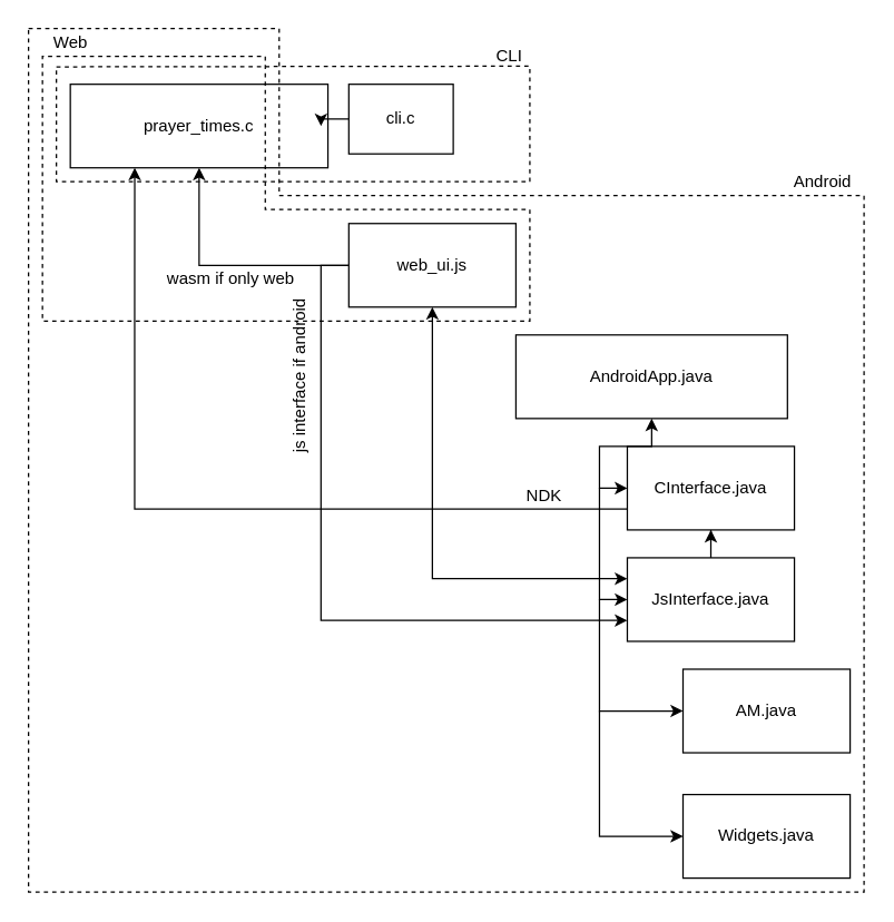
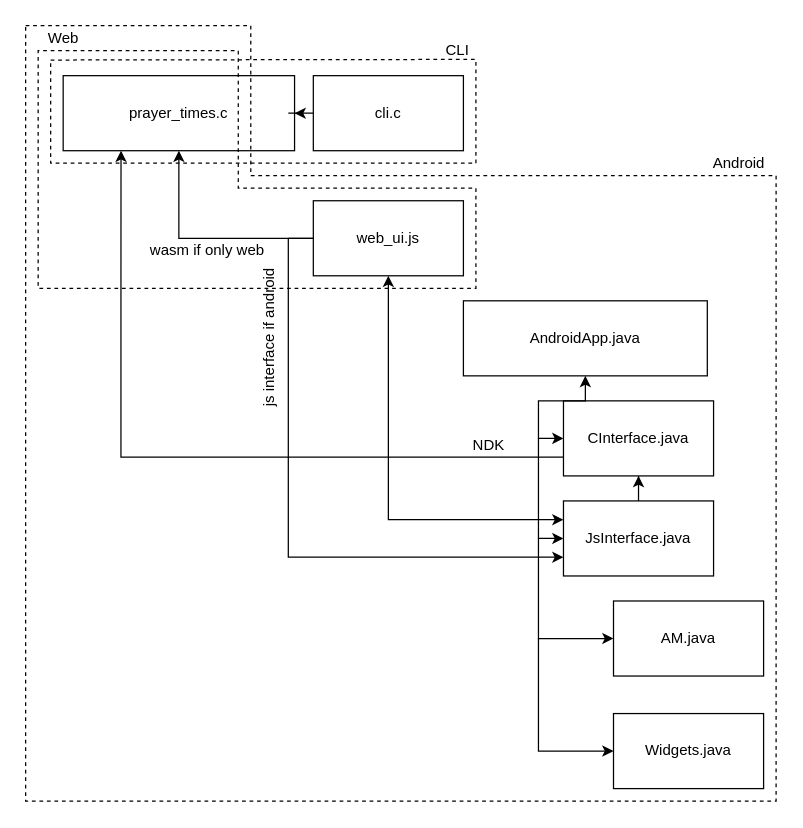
  <mxCell id="0" />
  <mxCell id="1" parent="0" />
  <mxCell id="2" value="prayer_times.c" style="rounded=0;whiteSpace=wrap;html=1;" parent="1" vertex="1"><mxGeometry x="50" y="60" width="185" height="60" as="geometry" /></mxCell>
  <mxCell id="3" value="" style="edgeStyle=orthogonalEdgeStyle;rounded=0;orthogonalLoop=1;jettySize=auto;html=1;" parent="1" source="4" target="2" edge="1"><mxGeometry relative="1" as="geometry" /></mxCell>
- <mxCell id="4" value="cli.c" style="rounded=0;whiteSpace=wrap;html=1;" parent="1" vertex="1"><mxGeometry x="250" y="60" width="75" height="50" as="geometry" /></mxCell>
+ <mxCell id="4" value="cli.c" style="rounded=0;whiteSpace=wrap;html=1;" parent="1" vertex="1"><mxGeometry x="250" y="60" width="120" height="60" as="geometry" /></mxCell>
  <mxCell id="5" style="edgeStyle=orthogonalEdgeStyle;rounded=0;orthogonalLoop=1;jettySize=auto;html=1;exitX=0;exitY=0.5;exitDx=0;exitDy=0;entryX=0.5;entryY=1;entryDx=0;entryDy=0;" parent="1" source="7" target="2" edge="1"><mxGeometry relative="1" as="geometry" /></mxCell>
  <mxCell id="6" style="edgeStyle=orthogonalEdgeStyle;rounded=0;orthogonalLoop=1;jettySize=auto;html=1;exitX=0;exitY=0.5;exitDx=0;exitDy=0;entryX=0;entryY=0.75;entryDx=0;entryDy=0;" parent="1" source="7" target="10" edge="1"><mxGeometry relative="1" as="geometry"><mxPoint x="230" y="360" as="targetPoint" /></mxGeometry></mxCell>
  <mxCell id="7" value="web_ui.js" style="rounded=0;whiteSpace=wrap;html=1;" parent="1" vertex="1"><mxGeometry x="250" y="160" width="120" height="60" as="geometry" /></mxCell>
  <mxCell id="8" value="" style="edgeStyle=orthogonalEdgeStyle;rounded=0;orthogonalLoop=1;jettySize=auto;html=1;" parent="1" source="10" target="13" edge="1"><mxGeometry relative="1" as="geometry" /></mxCell>
  <mxCell id="9" style="edgeStyle=orthogonalEdgeStyle;rounded=0;orthogonalLoop=1;jettySize=auto;html=1;exitX=0;exitY=0.25;exitDx=0;exitDy=0;entryX=0.5;entryY=1;entryDx=0;entryDy=0;startArrow=classic;startFill=1;" parent="1" source="10" target="7" edge="1"><mxGeometry relative="1" as="geometry" /></mxCell>
  <mxCell id="10" value="JsInterface.java" style="rounded=0;whiteSpace=wrap;html=1;" parent="1" vertex="1"><mxGeometry x="450" y="400" width="120" height="60" as="geometry" /></mxCell>
  <mxCell id="11" value="AM.java" style="rounded=0;whiteSpace=wrap;html=1;" parent="1" vertex="1"><mxGeometry x="490" y="480" width="120" height="60" as="geometry" /></mxCell>
  <mxCell id="12" style="edgeStyle=orthogonalEdgeStyle;rounded=0;orthogonalLoop=1;jettySize=auto;html=1;exitX=0;exitY=0.75;exitDx=0;exitDy=0;entryX=0.25;entryY=1;entryDx=0;entryDy=0;" parent="1" source="13" target="2" edge="1"><mxGeometry relative="1" as="geometry" /></mxCell>
  <mxCell id="13" value="CInterface.java" style="rounded=0;whiteSpace=wrap;html=1;" parent="1" vertex="1"><mxGeometry x="450" y="320" width="120" height="60" as="geometry" /></mxCell>
  <mxCell id="14" value="Widgets.java" style="rounded=0;whiteSpace=wrap;html=1;" parent="1" vertex="1"><mxGeometry x="490" y="570" width="120" height="60" as="geometry" /></mxCell>
  <mxCell id="15" value="wasm if only web" style="text;html=1;align=center;verticalAlign=middle;resizable=0;points=[];autosize=1;" parent="1" vertex="1"><mxGeometry x="110" y="190" width="110" height="20" as="geometry" /></mxCell>
  <mxCell id="16" value="js interface if android" style="text;html=1;align=center;verticalAlign=middle;resizable=0;points=[];autosize=1;rotation=270;" parent="1" vertex="1"><mxGeometry x="150" y="260" width="130" height="20" as="geometry" /></mxCell>
  <mxCell id="17" value="NDK" style="text;html=1;align=center;verticalAlign=middle;resizable=0;points=[];autosize=1;" parent="1" vertex="1"><mxGeometry x="370" y="346" width="40" height="20" as="geometry" /></mxCell>
  <mxCell id="18" style="edgeStyle=orthogonalEdgeStyle;rounded=0;orthogonalLoop=1;jettySize=auto;html=1;exitX=0.5;exitY=1;exitDx=0;exitDy=0;entryX=0;entryY=0.5;entryDx=0;entryDy=0;startArrow=classic;startFill=1;" parent="1" source="19" target="13" edge="1"><mxGeometry relative="1" as="geometry" /></mxCell>
  <mxCell id="19" value="AndroidApp.java" style="rounded=0;whiteSpace=wrap;html=1;" parent="1" vertex="1"><mxGeometry x="370" y="240" width="195" height="60" as="geometry" /></mxCell>
  <mxCell id="20" value="" style="endArrow=classic;html=1;entryX=0;entryY=0.5;entryDx=0;entryDy=0;rounded=0;" parent="1" target="10" edge="1"><mxGeometry width="50" height="50" relative="1" as="geometry"><mxPoint x="430" y="350" as="sourcePoint" /><mxPoint x="380" y="540" as="targetPoint" /><Array as="points"><mxPoint x="430" y="430" /></Array></mxGeometry></mxCell>
  <mxCell id="21" value="" style="endArrow=classic;html=1;entryX=0;entryY=0.5;entryDx=0;entryDy=0;rounded=0;" parent="1" target="11" edge="1"><mxGeometry width="50" height="50" relative="1" as="geometry"><mxPoint x="430" y="430" as="sourcePoint" /><mxPoint x="450" y="510" as="targetPoint" /><Array as="points"><mxPoint x="430" y="510" /></Array></mxGeometry></mxCell>
  <mxCell id="22" value="" style="endArrow=classic;html=1;rounded=0;entryX=0;entryY=0.5;entryDx=0;entryDy=0;" parent="1" target="14" edge="1"><mxGeometry width="50" height="50" relative="1" as="geometry"><mxPoint x="430" y="510" as="sourcePoint" /><mxPoint x="470" y="610" as="targetPoint" /><Array as="points"><mxPoint x="430" y="600" /></Array></mxGeometry></mxCell>
  <mxCell id="23" value="" style="endArrow=none;html=1;rounded=0;dashed=1;" parent="1" edge="1"><mxGeometry width="50" height="50" relative="1" as="geometry"><mxPoint x="40" y="47.5" as="sourcePoint" /><mxPoint x="40" y="47" as="targetPoint" /><Array as="points"><mxPoint x="380" y="47" /><mxPoint x="380" y="130" /><mxPoint x="40" y="130" /></Array></mxGeometry></mxCell>
  <mxCell id="24" value="CLI" style="text;html=1;align=center;verticalAlign=middle;resizable=0;points=[];autosize=1;" parent="1" vertex="1"><mxGeometry x="350" y="30" width="30" height="20" as="geometry" /></mxCell>
  <mxCell id="25" value="" style="endArrow=none;html=1;rounded=0;dashed=1;" parent="1" edge="1"><mxGeometry width="50" height="50" relative="1" as="geometry"><mxPoint x="30" y="150" as="sourcePoint" /><mxPoint x="30" y="150" as="targetPoint" /><Array as="points"><mxPoint x="30" y="40" /><mxPoint x="190" y="40" /><mxPoint x="190" y="150" /><mxPoint x="380" y="150" /><mxPoint x="380" y="230" /><mxPoint x="30" y="230" /></Array></mxGeometry></mxCell>
  <mxCell id="26" value="Web" style="text;html=1;align=center;verticalAlign=middle;resizable=0;points=[];autosize=1;" parent="1" vertex="1"><mxGeometry x="30" y="20" width="40" height="20" as="geometry" /></mxCell>
  <mxCell id="27" value="" style="endArrow=none;html=1;dashed=1;rounded=0;" parent="1" edge="1"><mxGeometry width="50" height="50" relative="1" as="geometry"><mxPoint x="20" y="20" as="sourcePoint" /><mxPoint x="20" y="20" as="targetPoint" /><Array as="points"><mxPoint x="200" y="20" /><mxPoint x="200" y="140" /><mxPoint x="620" y="140" /><mxPoint x="620" y="640" /><mxPoint x="20" y="640" /></Array></mxGeometry></mxCell>
  <mxCell id="28" value="Android" style="text;html=1;align=center;verticalAlign=middle;resizable=0;points=[];autosize=1;" parent="1" vertex="1"><mxGeometry x="560" y="120" width="60" height="20" as="geometry" /></mxCell>
